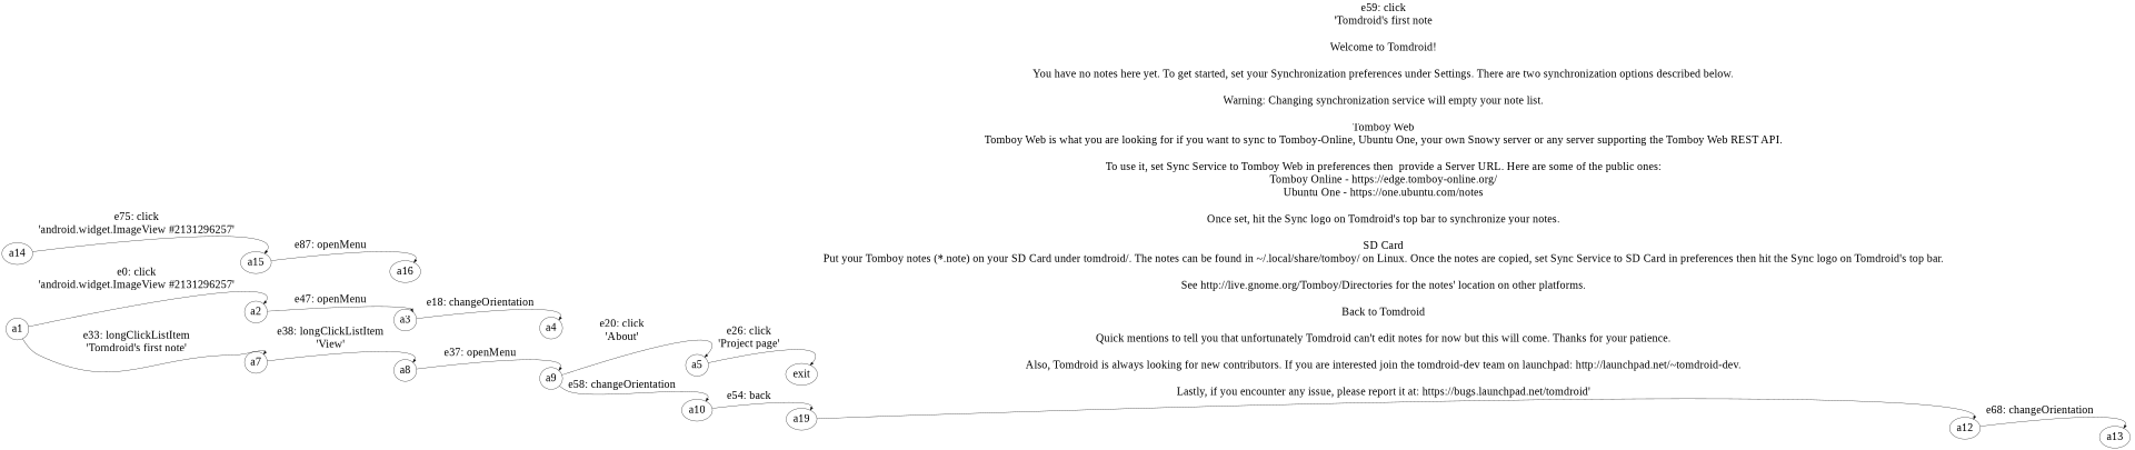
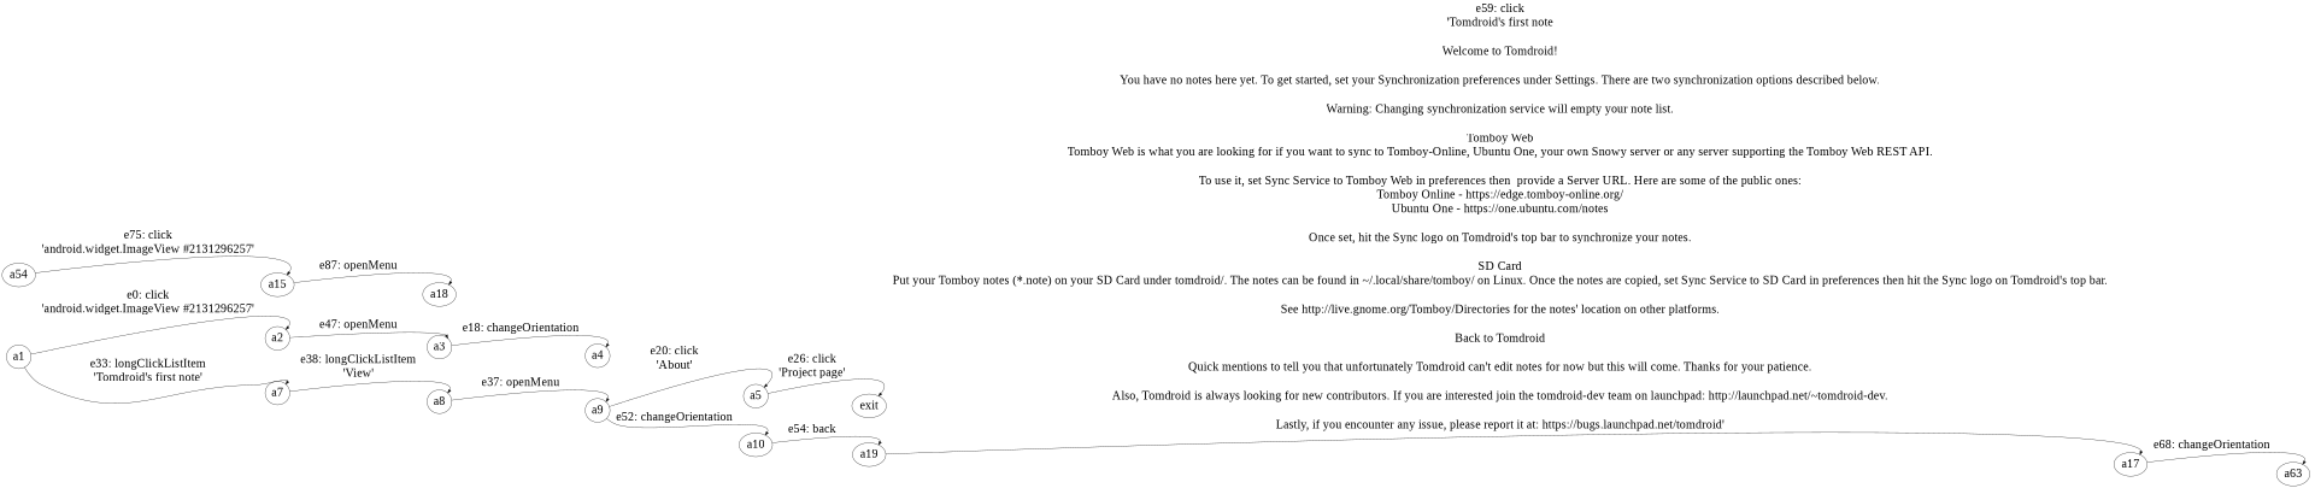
  digraph {
    fontname="Liberation Serif"
    fontsize=36
    nodesep=1
    rankdir=LR
    node [fontname="Liberation Serif" fontsize=36]
    edge [fontname="Liberation Serif" fontsize=36 headport=ne]
    n1 [label=a1]
    n2 [label=a2]
    n3 [label=a7]
    n4 [label=a3]
    n5 [label=a8]
    n6 [label=a4]
    n7 [label=a5]
    n8 [label=exit]
    n9 [label=a9]
    n10 [label=a10]
    n11 [label=a19]
-   n12 [label=a12]
-   n13 [label=a13]
-   n14 [label=a14]
+   n12 [label=a17]
+   n13 [label=a63]
+   n14 [label=a54]
    n15 [label=a15]
-   n16 [label=a16]
+   n16 [label=a18]
    n1 -> n2 [label="e0: click\n'android.widget.ImageView #2131296257'"]
    n1 -> n3 [label="e33: longClickListItem\n'Tomdroid's first note'"]
    n2 -> n4 [label="e47: openMenu"]
    n3 -> n5 [label="e38: longClickListItem\n'View'"]
    n4 -> n6 [label="e18: changeOrientation"]
    n5 -> n9 [label="e37: openMenu"]
    n7 -> n8 [label="e26: click\n'Project page'"]
    n9 -> n7 [label="e20: click\n'About'"]
-   n9 -> n10 [label="e58: changeOrientation"]
+   n9 -> n10 [label="e52: changeOrientation"]
    n10 -> n11 [label="e54: back"]
    n11 -> n12 [label="e59: click\n'Tomdroid's first note\n\nWelcome to Tomdroid!\n\nYou have no notes here yet. To get started, set your Synchronization preferences under Settings. There are two synchronization options described below.\n\nWarning: Changing synchronization service will empty your note list.\n\nTomboy Web\nTomboy Web is what you are looking for if you want to sync to Tomboy-Online, Ubuntu One, your own Snowy server or any server supporting the Tomboy Web REST API.\n\nTo use it, set Sync Service to Tomboy Web in preferences then  provide a Server URL. Here are some of the public ones:\nTomboy Online - https://edge.tomboy-online.org/\nUbuntu One - https://one.ubuntu.com/notes\n\nOnce set, hit the Sync logo on Tomdroid's top bar to synchronize your notes.\n\nSD Card\nPut your Tomboy notes (*.note) on your SD Card under tomdroid/. The notes can be found in ~/.local/share/tomboy/ on Linux. Once the notes are copied, set Sync Service to SD Card in preferences then hit the Sync logo on Tomdroid's top bar.\n\nSee http://live.gnome.org/Tomboy/Directories for the notes' location on other platforms.\n\nBack to Tomdroid\n\nQuick mentions to tell you that unfortunately Tomdroid can't edit notes for now but this will come. Thanks for your patience.\n\nAlso, Tomdroid is always looking for new contributors. If you are interested join the tomdroid-dev team on launchpad: http://launchpad.net/~tomdroid-dev.\n\nLastly, if you encounter any issue, please report it at: https://bugs.launchpad.net/tomdroid'"]
    n12 -> n13 [label="e68: changeOrientation"]
    n14 -> n15 [label="e75: click\n'android.widget.ImageView #2131296257'"]
    n15 -> n16 [label="e87: openMenu"]
  }
